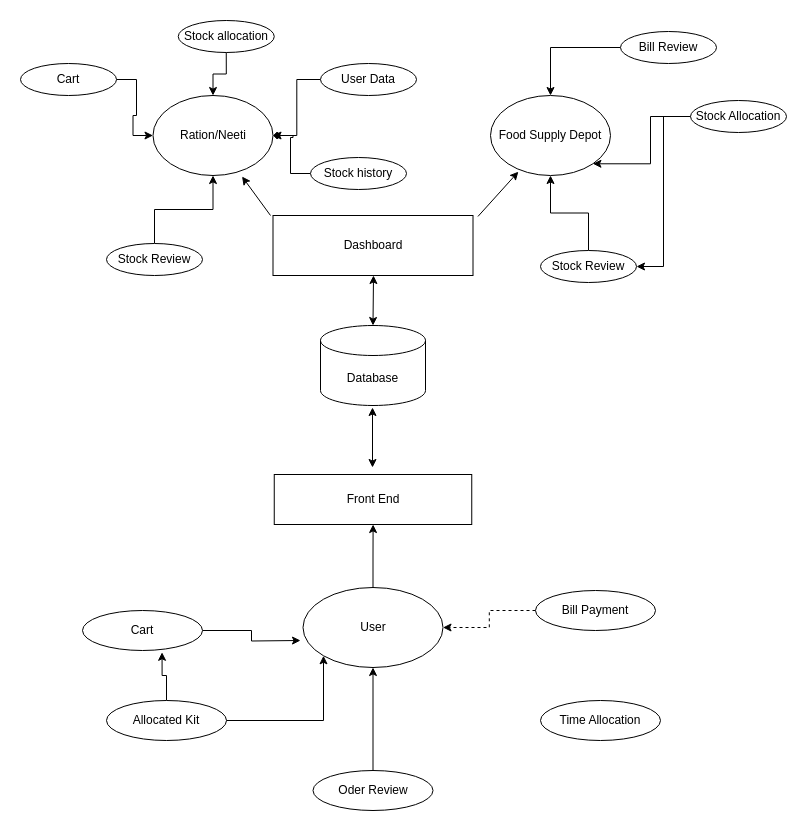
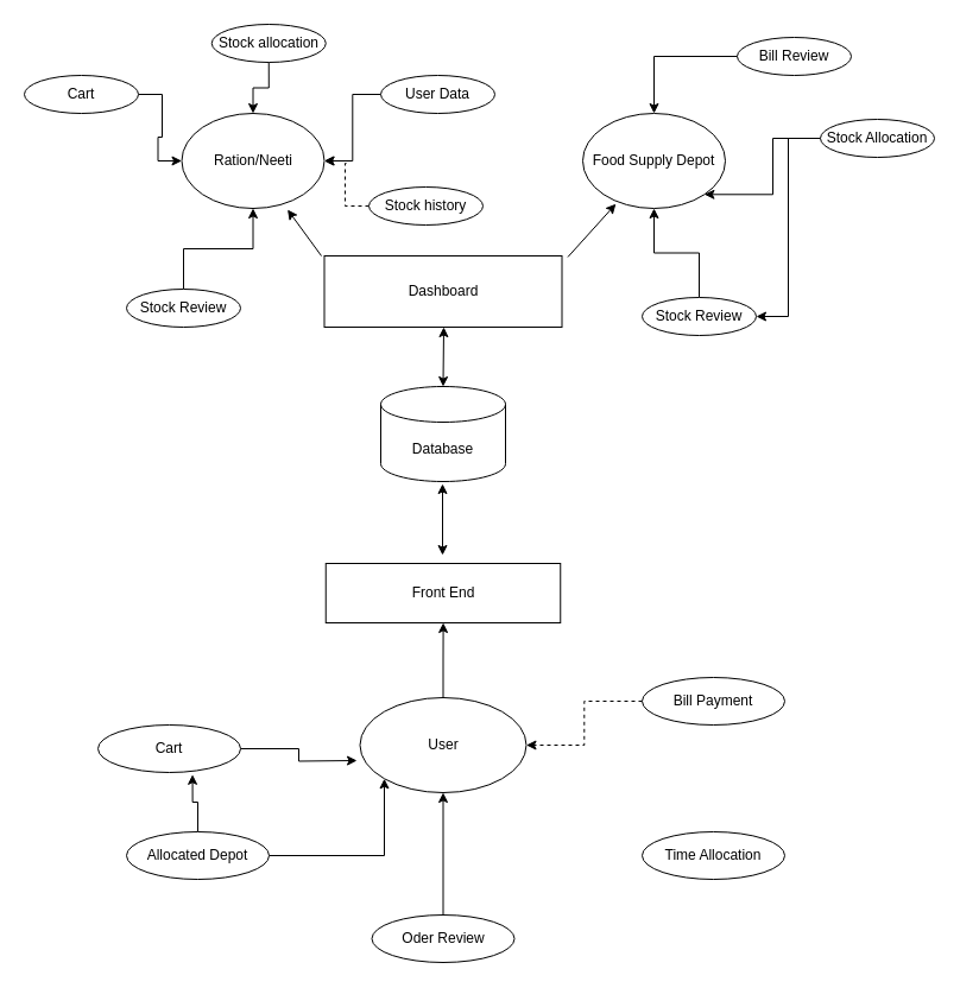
  <mxCell id="0" />
  <mxCell id="1" parent="0" />
  <mxCell id="2" value="Database" style="shape=cylinder3;whiteSpace=wrap;html=1;boundedLbl=1;backgroundOutline=1;size=15;" vertex="1" parent="1"><mxGeometry x="320" y="325" width="105" height="80" as="geometry" /></mxCell>
  <mxCell id="3" value="Dashboard" style="rounded=0;whiteSpace=wrap;html=1;" vertex="1" parent="1"><mxGeometry x="272.5" y="215" width="200" height="60" as="geometry" /></mxCell>
  <mxCell id="4" value="Ration/Neeti" style="ellipse;whiteSpace=wrap;html=1;" vertex="1" parent="1"><mxGeometry x="152.5" y="95" width="120" height="80" as="geometry" /></mxCell>
  <mxCell id="5" value="Food Supply Depot" style="ellipse;whiteSpace=wrap;html=1;" vertex="1" parent="1"><mxGeometry x="490" y="95" width="120" height="80" as="geometry" /></mxCell>
  <mxCell id="6" value="" style="endArrow=classic;startArrow=classic;html=1;entryX=0.5;entryY=0;entryDx=0;entryDy=0;entryPerimeter=0;" edge="1" parent="1" target="2"><mxGeometry width="50" height="50" relative="1" as="geometry"><mxPoint x="373" y="275" as="sourcePoint" /><mxPoint x="390" y="185" as="targetPoint" /></mxGeometry></mxCell>
  <mxCell id="7" value="" style="endArrow=classic;html=1;entryX=0.742;entryY=1.013;entryDx=0;entryDy=0;entryPerimeter=0;" edge="1" parent="1" target="4"><mxGeometry width="50" height="50" relative="1" as="geometry"><mxPoint x="270" y="215" as="sourcePoint" /><mxPoint x="250" y="165" as="targetPoint" /></mxGeometry></mxCell>
  <mxCell id="8" value="" style="endArrow=classic;html=1;" edge="1" parent="1"><mxGeometry width="50" height="50" relative="1" as="geometry"><mxPoint x="477.46" y="215.96" as="sourcePoint" /><mxPoint x="517.873" y="171.196" as="targetPoint" /></mxGeometry></mxCell>
  <mxCell id="9" value="" style="edgeStyle=orthogonalEdgeStyle;rounded=0;orthogonalLoop=1;jettySize=auto;html=1;" edge="1" parent="1" source="10" target="5"><mxGeometry relative="1" as="geometry" /></mxCell>
  <mxCell id="10" value="Stock Review" style="ellipse;whiteSpace=wrap;html=1;" vertex="1" parent="1"><mxGeometry x="540" y="250" width="96" height="32" as="geometry" /></mxCell>
  <mxCell id="11" value="" style="edgeStyle=orthogonalEdgeStyle;rounded=0;orthogonalLoop=1;jettySize=auto;html=1;entryX=1;entryY=1;entryDx=0;entryDy=0;" edge="1" parent="1" source="13" target="5"><mxGeometry relative="1" as="geometry" /></mxCell>
  <mxCell id="12" style="edgeStyle=orthogonalEdgeStyle;rounded=0;orthogonalLoop=1;jettySize=auto;html=1;entryX=1;entryY=0.5;entryDx=0;entryDy=0;" edge="1" parent="1" source="13" target="10"><mxGeometry relative="1" as="geometry" /></mxCell>
  <mxCell id="13" value="Stock Allocation" style="ellipse;whiteSpace=wrap;html=1;" vertex="1" parent="1"><mxGeometry x="690" y="100" width="96" height="32" as="geometry" /></mxCell>
  <mxCell id="14" value="" style="edgeStyle=orthogonalEdgeStyle;rounded=0;orthogonalLoop=1;jettySize=auto;html=1;" edge="1" parent="1" source="15" target="5"><mxGeometry relative="1" as="geometry" /></mxCell>
  <mxCell id="15" value="Bill Review" style="ellipse;whiteSpace=wrap;html=1;" vertex="1" parent="1"><mxGeometry x="620" y="31" width="96" height="32" as="geometry" /></mxCell>
  <mxCell id="16" value="" style="edgeStyle=orthogonalEdgeStyle;rounded=0;orthogonalLoop=1;jettySize=auto;html=1;" edge="1" parent="1" source="17" target="4"><mxGeometry relative="1" as="geometry" /></mxCell>
  <mxCell id="17" value="Stock Review" style="ellipse;whiteSpace=wrap;html=1;" vertex="1" parent="1"><mxGeometry x="106" y="243" width="96" height="32" as="geometry" /></mxCell>
- <mxCell id="18" value="" style="edgeStyle=orthogonalEdgeStyle;rounded=0;orthogonalLoop=1;jettySize=auto;html=1;endArrow=diamond;" edge="1" parent="1" source="19" target="4"><mxGeometry relative="1" as="geometry" /></mxCell>
+ <mxCell id="18" value="" style="edgeStyle=orthogonalEdgeStyle;rounded=0;orthogonalLoop=1;jettySize=auto;html=1;" edge="1" parent="1" source="19" target="4"><mxGeometry relative="1" as="geometry" /></mxCell>
  <mxCell id="19" value="User Data" style="ellipse;whiteSpace=wrap;html=1;" vertex="1" parent="1"><mxGeometry x="320" y="63" width="96" height="32" as="geometry" /></mxCell>
  <mxCell id="20" value="" style="edgeStyle=orthogonalEdgeStyle;rounded=0;orthogonalLoop=1;jettySize=auto;html=1;" edge="1" parent="1" source="21" target="4"><mxGeometry relative="1" as="geometry" /></mxCell>
  <mxCell id="21" value="Stock allocation" style="ellipse;whiteSpace=wrap;html=1;" vertex="1" parent="1"><mxGeometry x="177.75" y="20" width="96" height="32" as="geometry" /></mxCell>
  <mxCell id="22" value="" style="edgeStyle=orthogonalEdgeStyle;rounded=0;orthogonalLoop=1;jettySize=auto;html=1;" edge="1" parent="1" source="23" target="4"><mxGeometry relative="1" as="geometry" /></mxCell>
  <mxCell id="23" value="Cart" style="ellipse;whiteSpace=wrap;html=1;" vertex="1" parent="1"><mxGeometry x="20" y="63" width="96" height="32" as="geometry" /></mxCell>
- <mxCell id="24" value="" style="edgeStyle=orthogonalEdgeStyle;rounded=0;orthogonalLoop=1;jettySize=auto;html=1;" edge="1" parent="1" source="25" target="4"><mxGeometry relative="1" as="geometry" /></mxCell>
+ <mxCell id="24" value="" style="edgeStyle=orthogonalEdgeStyle;rounded=0;orthogonalLoop=1;jettySize=auto;html=1;dashed=1;" edge="1" parent="1" source="25" target="4"><mxGeometry relative="1" as="geometry" /></mxCell>
  <mxCell id="25" value="Stock history" style="ellipse;whiteSpace=wrap;html=1;" vertex="1" parent="1"><mxGeometry x="310" y="157" width="96" height="32" as="geometry" /></mxCell>
  <mxCell id="26" value="" style="endArrow=classic;startArrow=classic;html=1;" edge="1" parent="1"><mxGeometry width="50" height="50" relative="1" as="geometry"><mxPoint x="372" y="467" as="sourcePoint" /><mxPoint x="372" y="407" as="targetPoint" /></mxGeometry></mxCell>
  <mxCell id="27" value="Front End" style="rounded=0;whiteSpace=wrap;html=1;" vertex="1" parent="1"><mxGeometry x="273.75" y="474" width="197.5" height="50" as="geometry" /></mxCell>
  <mxCell id="28" value="" style="edgeStyle=orthogonalEdgeStyle;rounded=0;orthogonalLoop=1;jettySize=auto;html=1;" edge="1" parent="1" source="29" target="27"><mxGeometry relative="1" as="geometry" /></mxCell>
  <mxCell id="29" value="User" style="ellipse;whiteSpace=wrap;html=1;" vertex="1" parent="1"><mxGeometry x="302.5" y="587" width="140" height="80" as="geometry" /></mxCell>
  <mxCell id="30" value="" style="edgeStyle=orthogonalEdgeStyle;rounded=0;orthogonalLoop=1;jettySize=auto;html=1;" edge="1" parent="1" source="31" target="29"><mxGeometry relative="1" as="geometry" /></mxCell>
  <mxCell id="31" value="Oder Review" style="ellipse;whiteSpace=wrap;html=1;" vertex="1" parent="1"><mxGeometry x="312.5" y="770" width="120" height="40" as="geometry" /></mxCell>
  <mxCell id="32" value="" style="edgeStyle=orthogonalEdgeStyle;rounded=0;orthogonalLoop=1;jettySize=auto;html=1;dashed=1;" edge="1" parent="1" source="33" target="29"><mxGeometry relative="1" as="geometry" /></mxCell>
- <mxCell id="33" value="Bill Payment" style="ellipse;whiteSpace=wrap;html=1;" vertex="1" parent="1"><mxGeometry x="535" y="590" width="120" height="40" as="geometry" /></mxCell>
+ <mxCell id="33" value="Bill Payment" style="ellipse;whiteSpace=wrap;html=1;" vertex="1" parent="1"><mxGeometry x="540" y="570" width="120" height="40" as="geometry" /></mxCell>
  <mxCell id="34" value="Time Allocation" style="ellipse;whiteSpace=wrap;html=1;" vertex="1" parent="1"><mxGeometry x="540" y="700" width="120" height="40" as="geometry" /></mxCell>
  <mxCell id="35" style="edgeStyle=orthogonalEdgeStyle;rounded=0;orthogonalLoop=1;jettySize=auto;html=1;" edge="1" parent="1" source="36"><mxGeometry relative="1" as="geometry"><mxPoint x="300" y="640" as="targetPoint" /></mxGeometry></mxCell>
  <mxCell id="36" value="Cart" style="ellipse;whiteSpace=wrap;html=1;" vertex="1" parent="1"><mxGeometry x="82" y="610" width="120" height="40" as="geometry" /></mxCell>
  <mxCell id="37" style="edgeStyle=orthogonalEdgeStyle;rounded=0;orthogonalLoop=1;jettySize=auto;html=1;entryX=0.663;entryY=1.045;entryDx=0;entryDy=0;entryPerimeter=0;" edge="1" parent="1" source="39" target="36"><mxGeometry relative="1" as="geometry" /></mxCell>
  <mxCell id="38" style="edgeStyle=orthogonalEdgeStyle;rounded=0;orthogonalLoop=1;jettySize=auto;html=1;entryX=0;entryY=1;entryDx=0;entryDy=0;" edge="1" parent="1" source="39" target="29"><mxGeometry relative="1" as="geometry" /></mxCell>
- <mxCell id="39" value="Allocated Kit" style="ellipse;whiteSpace=wrap;html=1;" vertex="1" parent="1"><mxGeometry x="106" y="700" width="120" height="40" as="geometry" /></mxCell>
+ <mxCell id="39" value="Allocated Depot" style="ellipse;whiteSpace=wrap;html=1;" vertex="1" parent="1"><mxGeometry x="106" y="700" width="120" height="40" as="geometry" /></mxCell>
